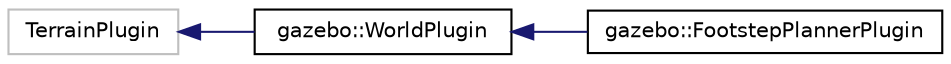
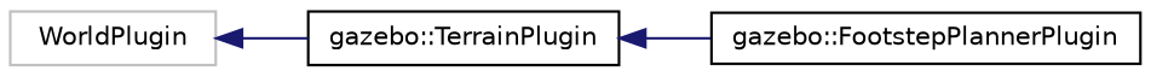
  digraph {
    rankdir=LR
    node [color=black fillcolor=white fontname=Helvetica fontsize=10 shape=record style=filled]
    edge [color=midnightblue dir=back fontname=Helvetica fontsize=10 labelfontname=Helvetica labelfontsize=10 style=solid]
-   n1 [color=grey75 height=0.2 label=TerrainPlugin width=0.4]
-   n2 [height=0.2 label="gazebo::WorldPlugin" width=0.4]
+   n1 [color=grey75 height=0.2 label=WorldPlugin width=0.4]
+   n2 [height=0.2 label="gazebo::TerrainPlugin" width=0.4]
    n3 [height=0.2 label="gazebo::FootstepPlannerPlugin" width=0.4]
    n1 -> n2
    n2 -> n3
  }
